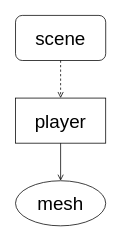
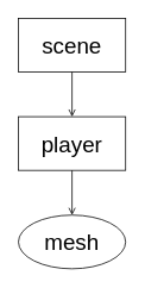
  <mxCell id="0" />
  <mxCell id="1" parent="0" />
- <mxCell id="2" style="edgeStyle=none;html=1;exitX=0.5;exitY=1;exitDx=0;exitDy=0;entryX=0.5;entryY=0;entryDx=0;entryDy=0;fontSize=25;endArrow=open;endFill=0;dashed=1;" edge="1" parent="1" source="3" target="5"><mxGeometry relative="1" as="geometry" /></mxCell>
- <mxCell id="3" value="&lt;font style=&quot;font-size: 25px;&quot;&gt;scene&lt;/font&gt;" style="whiteSpace=wrap;html=1;fillColor=none;rounded=1;" vertex="1" parent="1"><mxGeometry x="20" y="20" width="120" height="60" as="geometry" /></mxCell>
+ <mxCell id="2" style="edgeStyle=none;html=1;exitX=0.5;exitY=1;exitDx=0;exitDy=0;entryX=0.5;entryY=0;entryDx=0;entryDy=0;fontSize=25;endArrow=open;endFill=0;" edge="1" parent="1" source="3" target="5"><mxGeometry relative="1" as="geometry" /></mxCell>
+ <mxCell id="3" value="&lt;font style=&quot;font-size: 25px;&quot;&gt;scene&lt;/font&gt;" style="rounded=0;whiteSpace=wrap;html=1;fillColor=none;" vertex="1" parent="1"><mxGeometry x="20" y="20" width="120" height="60" as="geometry" /></mxCell>
  <mxCell id="4" style="edgeStyle=none;html=1;exitX=0.5;exitY=1;exitDx=0;exitDy=0;entryX=0.5;entryY=0;entryDx=0;entryDy=0;fontSize=25;endArrow=open;endFill=0;" edge="1" parent="1" source="5" target="6"><mxGeometry relative="1" as="geometry" /></mxCell>
  <mxCell id="5" value="&lt;font style=&quot;font-size: 25px;&quot;&gt;player&lt;/font&gt;" style="rounded=0;whiteSpace=wrap;html=1;fillColor=none;" vertex="1" parent="1"><mxGeometry x="20" y="130" width="120" height="60" as="geometry" /></mxCell>
  <mxCell id="6" value="&lt;font style=&quot;font-size: 25px;&quot;&gt;mesh&lt;/font&gt;" style="ellipse;whiteSpace=wrap;html=1;fillColor=none;" vertex="1" parent="1"><mxGeometry x="20" y="240" width="120" height="60" as="geometry" /></mxCell>
